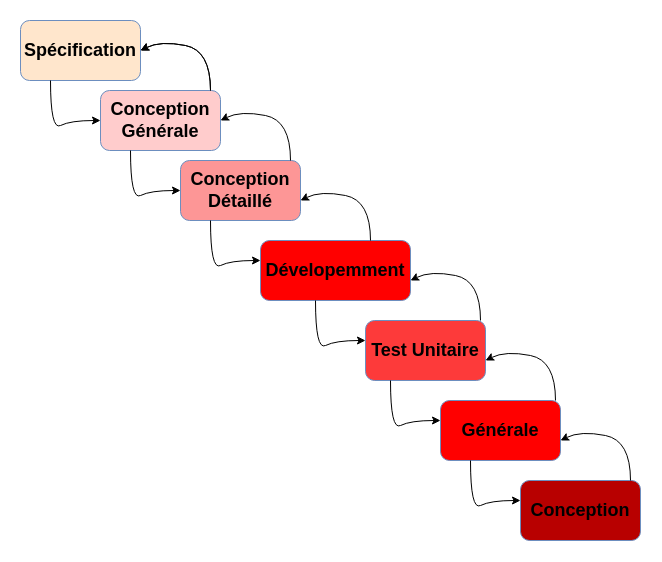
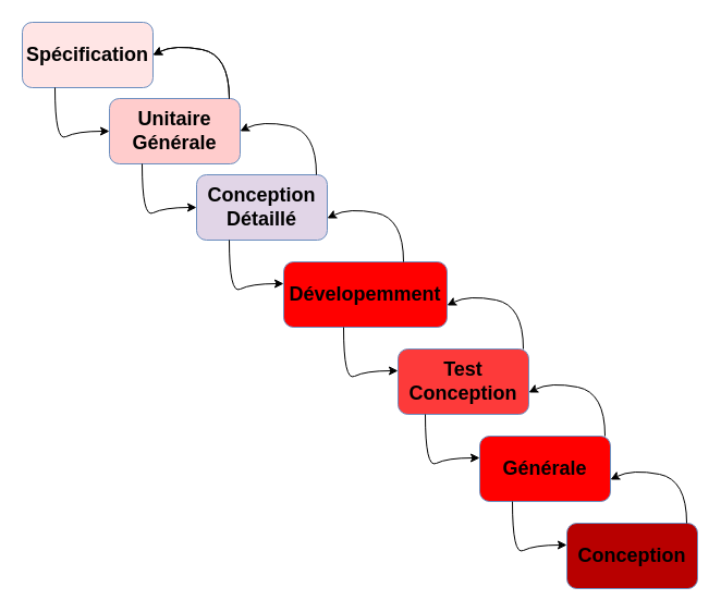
  <mxCell id="0" />
  <mxCell id="1" parent="0" />
  <mxCell id="2" value="&lt;b&gt;&lt;font style=&quot;font-size: 18px;&quot;&gt;Conception&lt;/font&gt;&lt;/b&gt;" style="rounded=1;whiteSpace=wrap;html=1;fillColor=#b80000;strokeColor=#6c8ebf;" vertex="1" parent="1"><mxGeometry x="520" y="480" width="120" height="60" as="geometry" /></mxCell>
  <mxCell id="3" value="&lt;font style=&quot;font-size: 18px;&quot;&gt;&lt;b&gt;Générale&lt;/b&gt;&lt;/font&gt;" style="rounded=1;whiteSpace=wrap;html=1;fillColor=#ff0000;strokeColor=#6c8ebf;" vertex="1" parent="1"><mxGeometry x="440" y="400" width="120" height="60" as="geometry" /></mxCell>
- <mxCell id="4" value="&lt;b&gt;&lt;font style=&quot;font-size: 18px;&quot;&gt;Test Unitaire&lt;/font&gt;&lt;/b&gt;" style="rounded=1;whiteSpace=wrap;html=1;fillColor=#fd3a3a;strokeColor=#6c8ebf;" vertex="1" parent="1"><mxGeometry x="365" y="320" width="120" height="60" as="geometry" /></mxCell>
+ <mxCell id="4" value="&lt;b&gt;&lt;font style=&quot;font-size: 18px;&quot;&gt;Test Conception&lt;/font&gt;&lt;/b&gt;" style="rounded=1;whiteSpace=wrap;html=1;fillColor=#fd3a3a;strokeColor=#6c8ebf;" vertex="1" parent="1"><mxGeometry x="365" y="320" width="120" height="60" as="geometry" /></mxCell>
  <mxCell id="5" value="&lt;b&gt;&lt;font style=&quot;font-size: 18px;&quot;&gt;Dévelopemment&lt;/font&gt;&lt;/b&gt;" style="rounded=1;whiteSpace=wrap;html=1;fillColor=#ff0000;strokeColor=#6c8ebf;" vertex="1" parent="1"><mxGeometry x="260" y="240" width="150" height="60" as="geometry" /></mxCell>
- <mxCell id="6" value="&lt;b&gt;&lt;font style=&quot;font-size: 18px;&quot;&gt;Conception Détaillé&lt;/font&gt;&lt;/b&gt;" style="rounded=1;whiteSpace=wrap;html=1;fillColor=#fd9696;strokeColor=#6c8ebf;fillStyle=auto;" vertex="1" parent="1"><mxGeometry x="180" y="160" width="120" height="60" as="geometry" /></mxCell>
- <mxCell id="7" value="&lt;b&gt;&lt;font style=&quot;font-size: 18px;&quot;&gt;Conception Générale&lt;/font&gt;&lt;/b&gt;" style="rounded=1;whiteSpace=wrap;html=1;fillColor=#ffcccc;strokeColor=#6c8ebf;fillStyle=auto;" vertex="1" parent="1"><mxGeometry x="100" y="90" width="120" height="60" as="geometry" /></mxCell>
- <mxCell id="8" value="&lt;font size=&quot;1&quot; style=&quot;&quot;&gt;&lt;b style=&quot;font-size: 18px;&quot;&gt;Spécification&lt;/b&gt;&lt;/font&gt;" style="rounded=1;whiteSpace=wrap;html=1;fillColor=#ffe6cc;strokeColor=#6c8ebf;" vertex="1" parent="1"><mxGeometry x="20" y="20" width="120" height="60" as="geometry" /></mxCell>
+ <mxCell id="6" value="&lt;b&gt;&lt;font style=&quot;font-size: 18px;&quot;&gt;Conception Détaillé&lt;/font&gt;&lt;/b&gt;" style="rounded=1;whiteSpace=wrap;html=1;fillColor=#e1d5e7;strokeColor=#6c8ebf;fillStyle=auto;" vertex="1" parent="1"><mxGeometry x="180" y="160" width="120" height="60" as="geometry" /></mxCell>
+ <mxCell id="7" value="&lt;b&gt;&lt;font style=&quot;font-size: 18px;&quot;&gt;Unitaire Générale&lt;/font&gt;&lt;/b&gt;" style="rounded=1;whiteSpace=wrap;html=1;fillColor=#ffcccc;strokeColor=#6c8ebf;fillStyle=auto;" vertex="1" parent="1"><mxGeometry x="100" y="90" width="120" height="60" as="geometry" /></mxCell>
+ <mxCell id="8" value="&lt;font size=&quot;1&quot; style=&quot;&quot;&gt;&lt;b style=&quot;font-size: 18px;&quot;&gt;Spécification&lt;/b&gt;&lt;/font&gt;" style="rounded=1;whiteSpace=wrap;html=1;fillColor=#ffe5e5;strokeColor=#6c8ebf;" vertex="1" parent="1"><mxGeometry x="20" y="20" width="120" height="60" as="geometry" /></mxCell>
  <mxCell id="9" value="" style="endArrow=classic;html=1;exitX=0.25;exitY=1;exitDx=0;exitDy=0;shadow=0;curved=1;fontStyle=1;labelBorderColor=none;strokeColor=#000000;arcSize=20;" edge="1" parent="1" source="8"><mxGeometry width="50" height="50" relative="1" as="geometry"><mxPoint x="50" y="170" as="sourcePoint" /><mxPoint x="100" y="120" as="targetPoint" /><Array as="points"><mxPoint x="50" y="130" /><mxPoint x="70" y="120" /></Array></mxGeometry></mxCell>
  <mxCell id="10" value="" style="curved=1;endArrow=classic;html=1;rounded=0;exitX=0.25;exitY=1;exitDx=0;exitDy=0;" edge="1" parent="1"><mxGeometry width="50" height="50" relative="1" as="geometry"><mxPoint x="130" y="150" as="sourcePoint" /><mxPoint x="180" y="190" as="targetPoint" /><Array as="points"><mxPoint x="130" y="200" /><mxPoint x="150" y="190" /></Array></mxGeometry></mxCell>
  <mxCell id="11" value="" style="curved=1;endArrow=classic;html=1;rounded=0;exitX=0.25;exitY=1;exitDx=0;exitDy=0;" edge="1" parent="1"><mxGeometry width="50" height="50" relative="1" as="geometry"><mxPoint x="390" y="380" as="sourcePoint" /><mxPoint x="440" y="420" as="targetPoint" /><Array as="points"><mxPoint x="390" y="430" /><mxPoint x="410" y="420" /></Array></mxGeometry></mxCell>
  <mxCell id="12" value="" style="curved=1;endArrow=classic;html=1;rounded=0;exitX=0.25;exitY=1;exitDx=0;exitDy=0;" edge="1" parent="1"><mxGeometry width="50" height="50" relative="1" as="geometry"><mxPoint x="315" y="300" as="sourcePoint" /><mxPoint x="365" y="340" as="targetPoint" /><Array as="points"><mxPoint x="315" y="350" /><mxPoint x="335" y="340" /></Array></mxGeometry></mxCell>
  <mxCell id="13" value="" style="curved=1;endArrow=classic;html=1;rounded=0;exitX=0.25;exitY=1;exitDx=0;exitDy=0;" edge="1" parent="1"><mxGeometry width="50" height="50" relative="1" as="geometry"><mxPoint x="210" y="220" as="sourcePoint" /><mxPoint x="260" y="260" as="targetPoint" /><Array as="points"><mxPoint x="210" y="270" /><mxPoint x="230" y="260" /></Array></mxGeometry></mxCell>
  <mxCell id="14" value="" style="curved=1;endArrow=classic;html=1;rounded=0;exitX=0.25;exitY=1;exitDx=0;exitDy=0;" edge="1" parent="1"><mxGeometry width="50" height="50" relative="1" as="geometry"><mxPoint x="470" y="460" as="sourcePoint" /><mxPoint x="520" y="500" as="targetPoint" /><Array as="points"><mxPoint x="470" y="510" /><mxPoint x="490" y="500" /></Array></mxGeometry></mxCell>
  <mxCell id="15" value="" style="curved=1;endArrow=classic;html=1;rounded=0;entryX=1;entryY=0.5;entryDx=0;entryDy=0;" edge="1" parent="1" target="8"><mxGeometry width="50" height="50" relative="1" as="geometry"><mxPoint x="210" y="90" as="sourcePoint" /><mxPoint x="210" y="40" as="targetPoint" /><Array as="points"><mxPoint x="210" y="90" /><mxPoint x="210" y="50" /><mxPoint x="160" y="40" /></Array></mxGeometry></mxCell>
  <mxCell id="16" value="" style="curved=1;endArrow=classic;html=1;rounded=0;entryX=1;entryY=0.5;entryDx=0;entryDy=0;" edge="1" parent="1"><mxGeometry width="50" height="50" relative="1" as="geometry"><mxPoint x="210" y="90" as="sourcePoint" /><mxPoint x="140" y="50" as="targetPoint" /><Array as="points"><mxPoint x="210" y="90" /><mxPoint x="210" y="50" /><mxPoint x="160" y="40" /></Array></mxGeometry></mxCell>
  <mxCell id="17" value="" style="curved=1;endArrow=classic;html=1;rounded=0;entryX=1;entryY=0.5;entryDx=0;entryDy=0;" edge="1" parent="1"><mxGeometry width="50" height="50" relative="1" as="geometry"><mxPoint x="370" y="240" as="sourcePoint" /><mxPoint x="300" y="200" as="targetPoint" /><Array as="points"><mxPoint x="370" y="240" /><mxPoint x="370" y="200" /><mxPoint x="320" y="190" /></Array></mxGeometry></mxCell>
  <mxCell id="18" value="" style="curved=1;endArrow=classic;html=1;rounded=0;entryX=1;entryY=0.5;entryDx=0;entryDy=0;" edge="1" parent="1"><mxGeometry width="50" height="50" relative="1" as="geometry"><mxPoint x="480" y="320" as="sourcePoint" /><mxPoint x="410" y="280" as="targetPoint" /><Array as="points"><mxPoint x="480" y="320" /><mxPoint x="480" y="280" /><mxPoint x="430" y="270" /></Array></mxGeometry></mxCell>
  <mxCell id="19" value="" style="curved=1;endArrow=classic;html=1;rounded=0;entryX=1;entryY=0.5;entryDx=0;entryDy=0;" edge="1" parent="1"><mxGeometry width="50" height="50" relative="1" as="geometry"><mxPoint x="555" y="400" as="sourcePoint" /><mxPoint x="485" y="360" as="targetPoint" /><Array as="points"><mxPoint x="555" y="400" /><mxPoint x="555" y="360" /><mxPoint x="505" y="350" /></Array></mxGeometry></mxCell>
  <mxCell id="20" value="" style="curved=1;endArrow=classic;html=1;rounded=0;entryX=1;entryY=0.5;entryDx=0;entryDy=0;" edge="1" parent="1"><mxGeometry width="50" height="50" relative="1" as="geometry"><mxPoint x="630" y="480" as="sourcePoint" /><mxPoint x="560" y="440" as="targetPoint" /><Array as="points"><mxPoint x="630" y="480" /><mxPoint x="630" y="440" /><mxPoint x="580" y="430" /></Array></mxGeometry></mxCell>
  <mxCell id="21" value="" style="curved=1;endArrow=classic;html=1;rounded=0;entryX=1;entryY=0.5;entryDx=0;entryDy=0;" edge="1" parent="1"><mxGeometry width="50" height="50" relative="1" as="geometry"><mxPoint x="290" y="160" as="sourcePoint" /><mxPoint x="220" y="120" as="targetPoint" /><Array as="points"><mxPoint x="290" y="160" /><mxPoint x="290" y="120" /><mxPoint x="240" y="110" /></Array></mxGeometry></mxCell>
